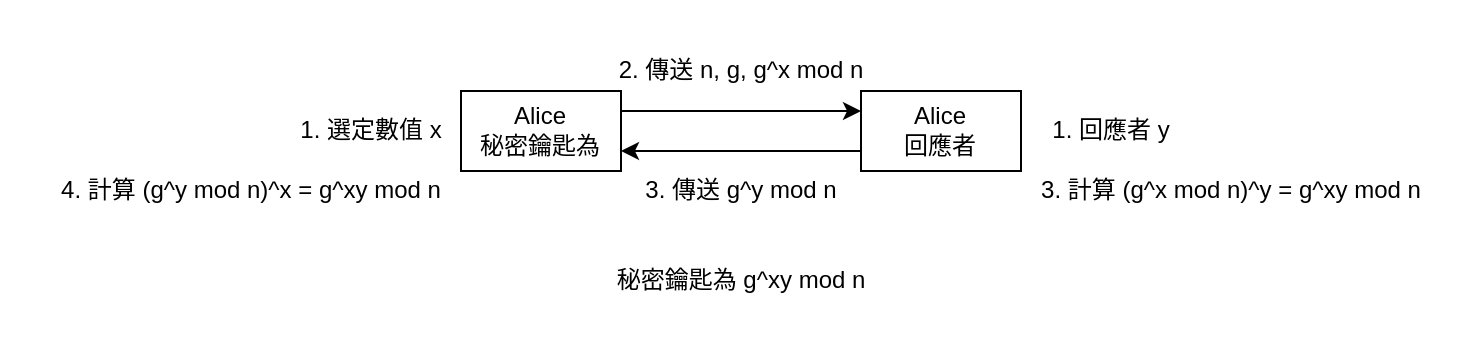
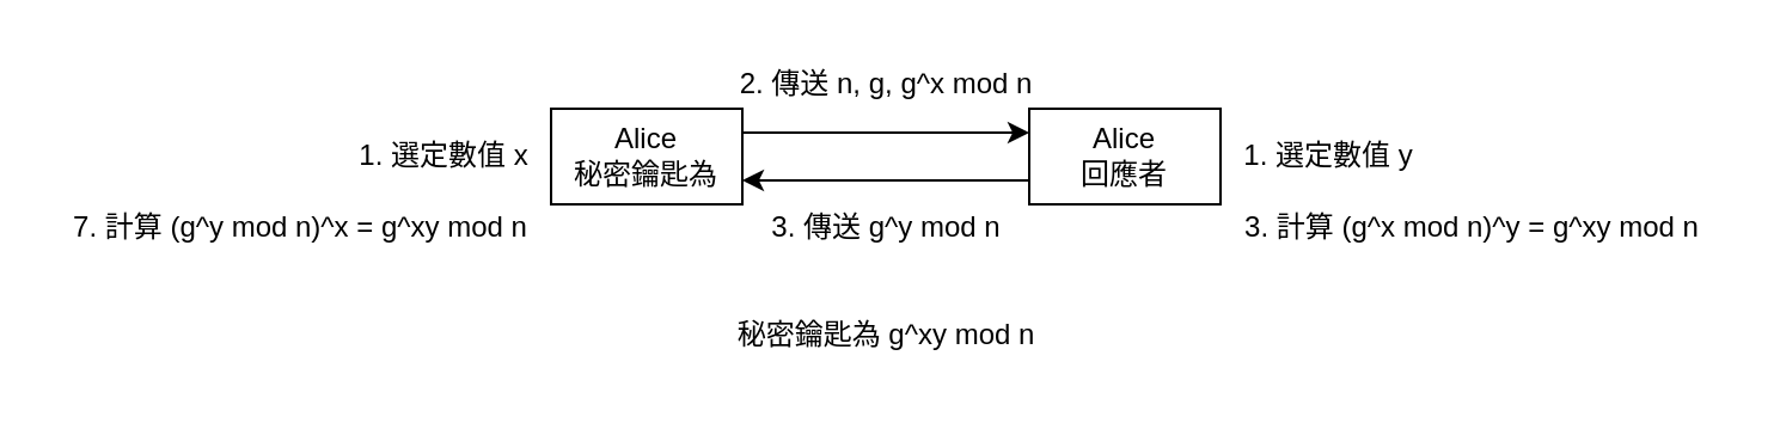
  <mxCell id="0" />
  <mxCell id="1" parent="0" />
  <mxCell id="2" value="Alice&lt;br&gt;秘密鑰匙為" style="rounded=0;whiteSpace=wrap;html=1;" vertex="1" parent="1"><mxGeometry x="230" y="45" width="80" height="40" as="geometry" /></mxCell>
  <mxCell id="3" value="Alice&lt;br&gt;回應者" style="rounded=0;whiteSpace=wrap;html=1;" vertex="1" parent="1"><mxGeometry x="430" y="45" width="80" height="40" as="geometry" /></mxCell>
  <mxCell id="4" value="1. 選定數值 x" style="text;html=1;align=center;verticalAlign=middle;resizable=0;points=[];autosize=1;strokeColor=none;fillColor=none;" vertex="1" parent="1"><mxGeometry x="140" y="50" width="90" height="30" as="geometry" /></mxCell>
- <mxCell id="5" value="1. 回應者 y" style="text;html=1;align=center;verticalAlign=middle;resizable=0;points=[];autosize=1;strokeColor=none;fillColor=none;" vertex="1" parent="1"><mxGeometry x="510" y="50" width="90" height="30" as="geometry" /></mxCell>
+ <mxCell id="5" value="1. 選定數值 y" style="text;html=1;align=center;verticalAlign=middle;resizable=0;points=[];autosize=1;strokeColor=none;fillColor=none;" vertex="1" parent="1"><mxGeometry x="510" y="50" width="90" height="30" as="geometry" /></mxCell>
  <mxCell id="6" value="" style="endArrow=classic;html=1;rounded=0;exitX=1;exitY=0.25;exitDx=0;exitDy=0;entryX=0;entryY=0.25;entryDx=0;entryDy=0;" edge="1" parent="1" source="2" target="3"><mxGeometry width="50" height="50" relative="1" as="geometry"><mxPoint x="350" y="155" as="sourcePoint" /><mxPoint x="400" y="105" as="targetPoint" /></mxGeometry></mxCell>
  <mxCell id="7" value="2. 傳送 n, g, g^x mod n" style="text;html=1;align=center;verticalAlign=middle;resizable=0;points=[];autosize=1;strokeColor=none;fillColor=none;" vertex="1" parent="1"><mxGeometry x="295" y="20" width="150" height="30" as="geometry" /></mxCell>
  <mxCell id="8" value="3. 計算 (g^x mod n)^y = g^xy mod n" style="text;html=1;align=center;verticalAlign=middle;resizable=0;points=[];autosize=1;strokeColor=none;fillColor=none;" vertex="1" parent="1"><mxGeometry x="510" y="80" width="210" height="30" as="geometry" /></mxCell>
  <mxCell id="9" value="3. 傳送 g^y mod n" style="text;html=1;align=center;verticalAlign=middle;resizable=0;points=[];autosize=1;strokeColor=none;fillColor=none;" vertex="1" parent="1"><mxGeometry x="310" y="80" width="120" height="30" as="geometry" /></mxCell>
- <mxCell id="10" value="4. 計算 (g^y mod n)^x = g^xy mod n" style="text;html=1;align=center;verticalAlign=middle;resizable=0;points=[];autosize=1;strokeColor=none;fillColor=none;" vertex="1" parent="1"><mxGeometry x="20" y="80" width="210" height="30" as="geometry" /></mxCell>
+ <mxCell id="10" value="7. 計算 (g^y mod n)^x = g^xy mod n" style="text;html=1;align=center;verticalAlign=middle;resizable=0;points=[];autosize=1;strokeColor=none;fillColor=none;" vertex="1" parent="1"><mxGeometry x="20" y="80" width="210" height="30" as="geometry" /></mxCell>
  <mxCell id="11" value="秘密鑰匙為 g^xy mod n" style="text;html=1;align=center;verticalAlign=middle;resizable=0;points=[];autosize=1;strokeColor=none;fillColor=none;" vertex="1" parent="1"><mxGeometry x="295" y="125" width="150" height="30" as="geometry" /></mxCell>
  <mxCell id="12" value="" style="endArrow=classic;html=1;rounded=0;entryX=1;entryY=0.75;entryDx=0;entryDy=0;exitX=0;exitY=0.75;exitDx=0;exitDy=0;" edge="1" parent="1" source="3" target="2"><mxGeometry width="50" height="50" relative="1" as="geometry"><mxPoint x="280" y="265" as="sourcePoint" /><mxPoint x="240" y="135" as="targetPoint" /></mxGeometry></mxCell>
